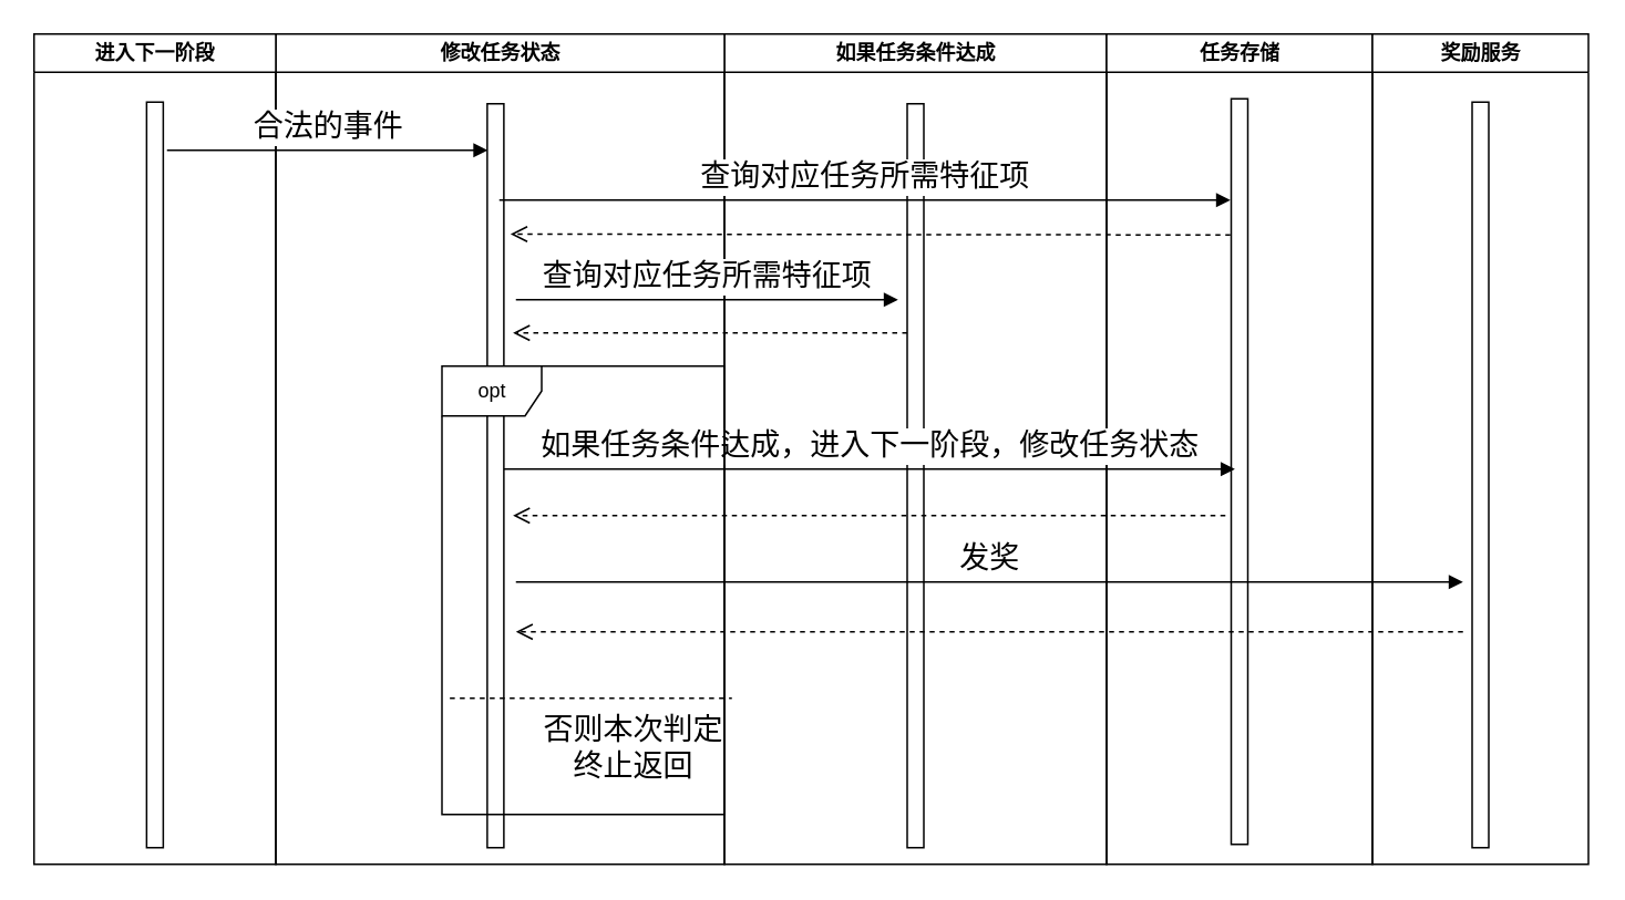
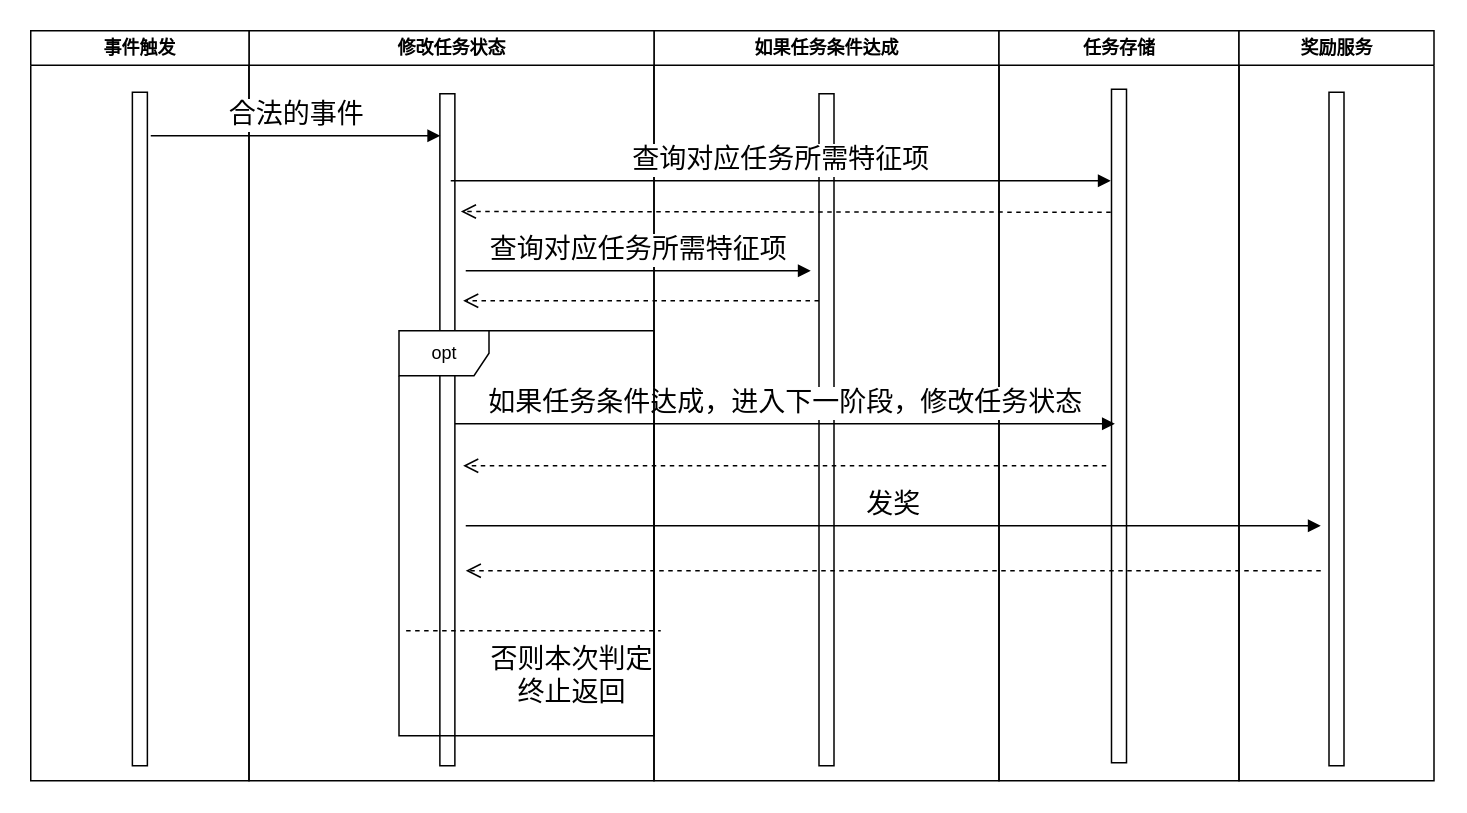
  <mxCell id="0" />
  <mxCell id="1" parent="0" />
  <mxCell id="2" value="如果任务条件达成" style="swimlane;whiteSpace=wrap;startSize=23;" vertex="1" parent="1"><mxGeometry x="435.5" y="20" width="230" height="500" as="geometry" /></mxCell>
  <mxCell id="3" value="" style="html=1;points=[];perimeter=orthogonalPerimeter;" vertex="1" parent="2"><mxGeometry x="110" y="42" width="10" height="448" as="geometry" /></mxCell>
  <mxCell id="4" value="" style="html=1;verticalAlign=bottom;endArrow=open;dashed=1;endSize=8;" edge="1" parent="2"><mxGeometry relative="1" as="geometry"><mxPoint x="110" y="180" as="sourcePoint" /><mxPoint x="-127.25" y="180" as="targetPoint" /></mxGeometry></mxCell>
  <mxCell id="5" value="" style="html=1;verticalAlign=bottom;endArrow=open;dashed=1;endSize=8;exitX=-0.35;exitY=0.559;exitDx=0;exitDy=0;exitPerimeter=0;" edge="1" parent="2" source="7"><mxGeometry relative="1" as="geometry"><mxPoint x="320" y="290" as="sourcePoint" /><mxPoint x="-127.25" y="290" as="targetPoint" /></mxGeometry></mxCell>
  <mxCell id="6" value="任务存储" style="swimlane;whiteSpace=wrap" vertex="1" parent="1"><mxGeometry x="665.5" y="20" width="160" height="500" as="geometry" /></mxCell>
  <mxCell id="7" value="" style="html=1;points=[];perimeter=orthogonalPerimeter;" vertex="1" parent="6"><mxGeometry x="75" y="39" width="10" height="449" as="geometry" /></mxCell>
  <mxCell id="8" value="&lt;span style=&quot;font-size: 18px&quot;&gt;如果任务条件达成，进入下一阶段，修改任务状态&lt;/span&gt;" style="html=1;verticalAlign=bottom;endArrow=block;" edge="1" parent="6"><mxGeometry width="80" relative="1" as="geometry"><mxPoint x="-362.75" y="262" as="sourcePoint" /><mxPoint x="77.25" y="262" as="targetPoint" /></mxGeometry></mxCell>
  <mxCell id="9" value="奖励服务" style="swimlane;whiteSpace=wrap" vertex="1" parent="1"><mxGeometry x="825.5" y="20" width="130" height="500" as="geometry" /></mxCell>
  <mxCell id="10" value="" style="html=1;points=[];perimeter=orthogonalPerimeter;" vertex="1" parent="9"><mxGeometry x="60" y="41" width="10" height="449" as="geometry" /></mxCell>
  <mxCell id="11" value="修改任务状态" style="swimlane;whiteSpace=wrap" vertex="1" parent="1"><mxGeometry x="165.5" y="20" width="270" height="500" as="geometry" /></mxCell>
  <mxCell id="12" value="" style="html=1;points=[];perimeter=orthogonalPerimeter;" vertex="1" parent="11"><mxGeometry x="127.25" y="42" width="10" height="448" as="geometry" /></mxCell>
  <mxCell id="13" value="&lt;font style=&quot;font-size: 18px&quot;&gt;否则本次判定终止返回&lt;/font&gt;" style="text;html=1;strokeColor=none;fillColor=none;align=center;verticalAlign=middle;whiteSpace=wrap;rounded=0;" vertex="1" parent="11"><mxGeometry x="160.5" y="420" width="109.5" height="20" as="geometry" /></mxCell>
  <mxCell id="14" value="opt" style="shape=umlFrame;whiteSpace=wrap;html=1;" vertex="1" parent="11"><mxGeometry x="100" y="200" width="170" height="270" as="geometry" /></mxCell>
  <mxCell id="15" value="&lt;font style=&quot;font-size: 18px&quot;&gt;查询对应任务所需特征项&lt;/font&gt;" style="html=1;verticalAlign=bottom;endArrow=block;" edge="1" parent="1"><mxGeometry width="80" relative="1" as="geometry"><mxPoint x="300" y="120" as="sourcePoint" /><mxPoint x="740" y="120" as="targetPoint" /></mxGeometry></mxCell>
- <mxCell id="16" value="进入下一阶段" style="swimlane;whiteSpace=wrap" vertex="1" parent="1"><mxGeometry x="20" y="20" width="145.5" height="500" as="geometry" /></mxCell>
+ <mxCell id="16" value="事件触发" style="swimlane;whiteSpace=wrap" vertex="1" parent="1"><mxGeometry x="20" y="20" width="145.5" height="500" as="geometry" /></mxCell>
  <mxCell id="17" value="" style="html=1;points=[];perimeter=orthogonalPerimeter;" vertex="1" parent="16"><mxGeometry x="67.75" y="41" width="10" height="449" as="geometry" /></mxCell>
  <mxCell id="18" value="&lt;font style=&quot;font-size: 18px&quot;&gt;合法的事件&lt;/font&gt;" style="html=1;verticalAlign=bottom;endArrow=block;" edge="1" parent="1"><mxGeometry width="80" relative="1" as="geometry"><mxPoint x="100" y="90" as="sourcePoint" /><mxPoint x="293" y="90" as="targetPoint" /></mxGeometry></mxCell>
  <mxCell id="19" value="&lt;font style=&quot;font-size: 18px&quot;&gt;查询对应任务所需特征项&lt;/font&gt;" style="html=1;verticalAlign=bottom;endArrow=block;" edge="1" parent="1"><mxGeometry width="80" relative="1" as="geometry"><mxPoint x="310" y="180" as="sourcePoint" /><mxPoint x="540" y="180" as="targetPoint" /></mxGeometry></mxCell>
  <mxCell id="20" value="" style="html=1;verticalAlign=bottom;endArrow=open;dashed=1;endSize=8;" edge="1" parent="1"><mxGeometry relative="1" as="geometry"><mxPoint x="740" y="141" as="sourcePoint" /><mxPoint x="306.75" y="140.5" as="targetPoint" /></mxGeometry></mxCell>
  <mxCell id="21" value="&lt;span style=&quot;font-size: 18px&quot;&gt;发奖&lt;/span&gt;" style="html=1;verticalAlign=bottom;endArrow=block;" edge="1" parent="1"><mxGeometry width="80" relative="1" as="geometry"><mxPoint x="310" y="350" as="sourcePoint" /><mxPoint x="880" y="350" as="targetPoint" /></mxGeometry></mxCell>
  <mxCell id="22" value="" style="html=1;verticalAlign=bottom;endArrow=open;dashed=1;endSize=8;" edge="1" parent="1"><mxGeometry relative="1" as="geometry"><mxPoint x="880" y="380" as="sourcePoint" /><mxPoint x="310" y="380" as="targetPoint" /></mxGeometry></mxCell>
  <mxCell id="23" value="" style="endArrow=none;dashed=1;html=1;exitX=0.028;exitY=0.741;exitDx=0;exitDy=0;exitPerimeter=0;" edge="1" parent="1" source="14"><mxGeometry width="50" height="50" relative="1" as="geometry"><mxPoint x="710" y="510" as="sourcePoint" /><mxPoint x="440" y="420" as="targetPoint" /></mxGeometry></mxCell>
